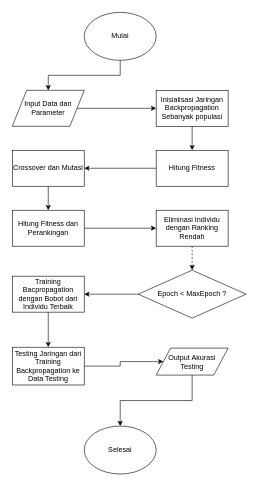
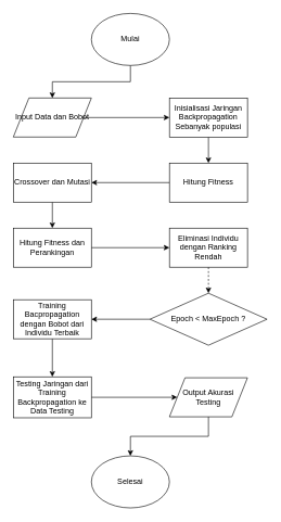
  <mxCell id="0" />
  <mxCell id="1" parent="0" />
  <mxCell id="2" style="edgeStyle=orthogonalEdgeStyle;rounded=0;orthogonalLoop=1;jettySize=auto;html=1;exitX=0.5;exitY=1;exitDx=0;exitDy=0;entryX=0.5;entryY=0;entryDx=0;entryDy=0;" edge="1" parent="1" source="3" target="19"><mxGeometry relative="1" as="geometry" /></mxCell>
  <mxCell id="3" value="Mulai" style="ellipse;whiteSpace=wrap;html=1;" vertex="1" parent="1"><mxGeometry x="140" y="20" width="120" height="80" as="geometry" /></mxCell>
  <mxCell id="4" style="edgeStyle=orthogonalEdgeStyle;rounded=0;orthogonalLoop=1;jettySize=auto;html=1;exitX=0.5;exitY=1;exitDx=0;exitDy=0;entryX=0.5;entryY=0;entryDx=0;entryDy=0;" edge="1" parent="1" source="5" target="7"><mxGeometry relative="1" as="geometry" /></mxCell>
  <mxCell id="5" value="Inisialisasi Jaringan Backpropagation Sebanyak populasi" style="rounded=0;whiteSpace=wrap;html=1;" vertex="1" parent="1"><mxGeometry x="260" y="150" width="120" height="60" as="geometry" /></mxCell>
  <mxCell id="6" style="edgeStyle=orthogonalEdgeStyle;rounded=0;orthogonalLoop=1;jettySize=auto;html=1;exitX=0;exitY=0.5;exitDx=0;exitDy=0;entryX=1;entryY=0.5;entryDx=0;entryDy=0;" edge="1" parent="1" source="7" target="9"><mxGeometry relative="1" as="geometry" /></mxCell>
  <mxCell id="7" value="Hitung Fitness" style="rounded=0;whiteSpace=wrap;html=1;" vertex="1" parent="1"><mxGeometry x="260" y="250" width="120" height="60" as="geometry" /></mxCell>
  <mxCell id="8" style="edgeStyle=orthogonalEdgeStyle;rounded=0;orthogonalLoop=1;jettySize=auto;html=1;exitX=0.5;exitY=1;exitDx=0;exitDy=0;entryX=0.5;entryY=0;entryDx=0;entryDy=0;" edge="1" parent="1" source="9" target="11"><mxGeometry relative="1" as="geometry" /></mxCell>
  <mxCell id="9" value="Crossover dan Mutasi" style="rounded=0;whiteSpace=wrap;html=1;" vertex="1" parent="1"><mxGeometry x="20" y="250" width="120" height="60" as="geometry" /></mxCell>
  <mxCell id="10" style="edgeStyle=orthogonalEdgeStyle;rounded=0;orthogonalLoop=1;jettySize=auto;html=1;exitX=1;exitY=0.5;exitDx=0;exitDy=0;entryX=0;entryY=0.5;entryDx=0;entryDy=0;" edge="1" parent="1" source="11" target="13"><mxGeometry relative="1" as="geometry" /></mxCell>
  <mxCell id="11" value="Hitung Fitness dan Perankingan" style="rounded=0;whiteSpace=wrap;html=1;" vertex="1" parent="1"><mxGeometry x="20" y="350" width="120" height="60" as="geometry" /></mxCell>
  <mxCell id="12" style="edgeStyle=orthogonalEdgeStyle;rounded=0;orthogonalLoop=1;jettySize=auto;html=1;exitX=0.5;exitY=1;exitDx=0;exitDy=0;entryX=0.5;entryY=0;entryDx=0;entryDy=0;dashed=1;" edge="1" parent="1" source="13" target="15"><mxGeometry relative="1" as="geometry" /></mxCell>
  <mxCell id="13" value="Eliminasi Individu dengan Ranking Rendah" style="rounded=0;whiteSpace=wrap;html=1;" vertex="1" parent="1"><mxGeometry x="260" y="350" width="120" height="60" as="geometry" /></mxCell>
  <mxCell id="14" style="edgeStyle=orthogonalEdgeStyle;rounded=0;orthogonalLoop=1;jettySize=auto;html=1;exitX=0;exitY=0.5;exitDx=0;exitDy=0;entryX=1;entryY=0.5;entryDx=0;entryDy=0;" edge="1" parent="1" source="15" target="17"><mxGeometry relative="1" as="geometry" /></mxCell>
  <mxCell id="15" value="Epoch &amp;lt; MaxEpoch ?" style="rhombus;whiteSpace=wrap;html=1;" vertex="1" parent="1"><mxGeometry x="230" y="450" width="180" height="80" as="geometry" /></mxCell>
  <mxCell id="16" style="edgeStyle=orthogonalEdgeStyle;rounded=0;orthogonalLoop=1;jettySize=auto;html=1;exitX=0.5;exitY=1;exitDx=0;exitDy=0;entryX=0.5;entryY=0;entryDx=0;entryDy=0;" edge="1" parent="1" source="17" target="23"><mxGeometry relative="1" as="geometry" /></mxCell>
  <mxCell id="17" value="Training Bacpropagation dengan Bobot dari Individu Terbaik" style="rounded=0;whiteSpace=wrap;html=1;" vertex="1" parent="1"><mxGeometry x="20" y="460" width="120" height="60" as="geometry" /></mxCell>
  <mxCell id="18" style="edgeStyle=orthogonalEdgeStyle;rounded=0;orthogonalLoop=1;jettySize=auto;html=1;exitX=1;exitY=0.5;exitDx=0;exitDy=0;entryX=0;entryY=0.5;entryDx=0;entryDy=0;" edge="1" parent="1" source="19" target="5"><mxGeometry relative="1" as="geometry" /></mxCell>
- <mxCell id="19" value="Input Data dan Parameter" style="shape=parallelogram;perimeter=parallelogramPerimeter;whiteSpace=wrap;html=1;" vertex="1" parent="1"><mxGeometry x="20" y="150" width="120" height="60" as="geometry" /></mxCell>
+ <mxCell id="19" value="Input Data dan Bobot" style="shape=parallelogram;perimeter=parallelogramPerimeter;whiteSpace=wrap;html=1;" vertex="1" parent="1"><mxGeometry x="20" y="150" width="120" height="60" as="geometry" /></mxCell>
  <mxCell id="20" style="edgeStyle=orthogonalEdgeStyle;rounded=0;orthogonalLoop=1;jettySize=auto;html=1;exitX=0.5;exitY=1;exitDx=0;exitDy=0;entryX=0.5;entryY=0;entryDx=0;entryDy=0;" edge="1" parent="1" source="21" target="24"><mxGeometry relative="1" as="geometry" /></mxCell>
- <mxCell id="21" value="Output Akurasi Testing" style="shape=parallelogram;perimeter=parallelogramPerimeter;whiteSpace=wrap;html=1;" vertex="1" parent="1"><mxGeometry x="260" y="580" width="120" height="45" as="geometry" /></mxCell>
+ <mxCell id="21" value="Output Akurasi Testing" style="shape=parallelogram;perimeter=parallelogramPerimeter;whiteSpace=wrap;html=1;" vertex="1" parent="1"><mxGeometry x="260" y="580" width="120" height="60" as="geometry" /></mxCell>
  <mxCell id="22" style="edgeStyle=orthogonalEdgeStyle;rounded=0;orthogonalLoop=1;jettySize=auto;html=1;exitX=1;exitY=0.5;exitDx=0;exitDy=0;entryX=0;entryY=0.5;entryDx=0;entryDy=0;" edge="1" parent="1" source="23" target="21"><mxGeometry relative="1" as="geometry" /></mxCell>
  <mxCell id="23" value="Testing Jaringan dari Training Backpropagation ke Data Testing" style="rounded=0;whiteSpace=wrap;html=1;" vertex="1" parent="1"><mxGeometry x="20" y="578.5" width="120" height="63" as="geometry" /></mxCell>
- <mxCell id="24" value="Selesai" style="ellipse;whiteSpace=wrap;html=1;" vertex="1" parent="1"><mxGeometry x="140" y="710" width="120" height="80" as="geometry" /></mxCell>
+ <mxCell id="24" value="Selesai" style="ellipse;whiteSpace=wrap;html=1;" vertex="1" parent="1"><mxGeometry x="140" y="700" width="120" height="80" as="geometry" /></mxCell>
